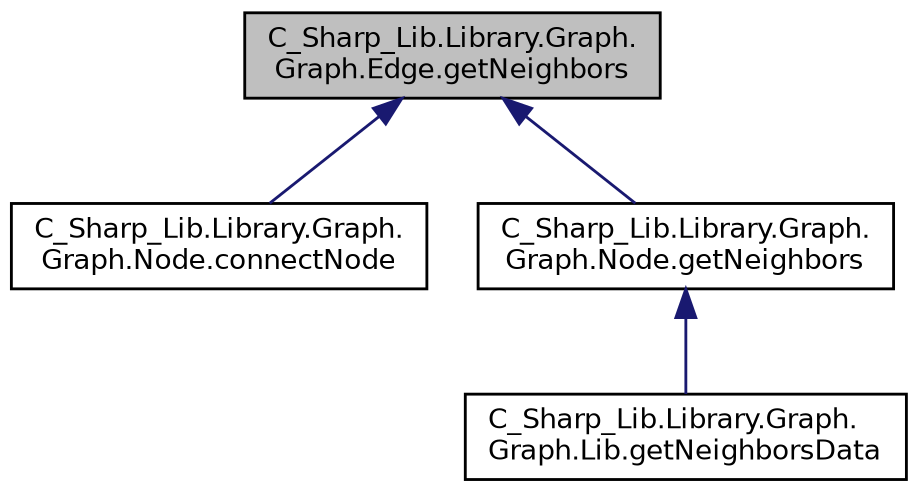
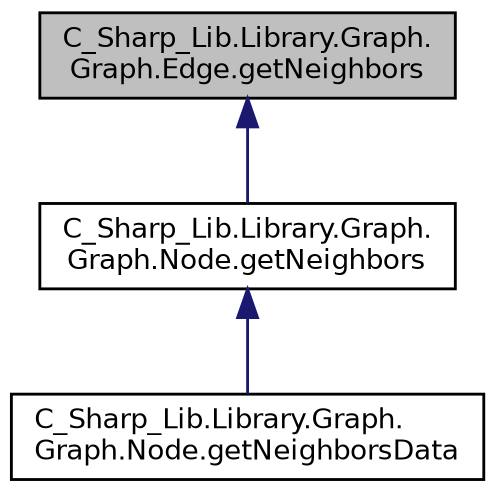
  digraph {
    rankdir=TB
    node [color=black fillcolor=white fontname=Helvetica fontsize=10 shape=record style=filled]
    edge [color=midnightblue dir=back fontname=Helvetica fontsize=10 labelfontname=Helvetica labelfontsize=10 style=solid]
    n1 [fillcolor=grey75 fontcolor=black height=0.2 label="C_Sharp_Lib.Library.Graph.\lGraph.Edge.getNeighbors" width=0.4]
-   n2 [height=0.2 label="C_Sharp_Lib.Library.Graph.\lGraph.Node.connectNode" width=0.4]
    n3 [height=0.2 label="C_Sharp_Lib.Library.Graph.\lGraph.Node.getNeighbors" width=0.4]
-   n4 [height=0.2 label="C_Sharp_Lib.Library.Graph.\lGraph.Lib.getNeighborsData" width=0.4]
-   n1 -> n2
+   n4 [height=0.2 label="C_Sharp_Lib.Library.Graph.\lGraph.Node.getNeighborsData" width=0.4]
    n1 -> n3
    n3 -> n4
  }
